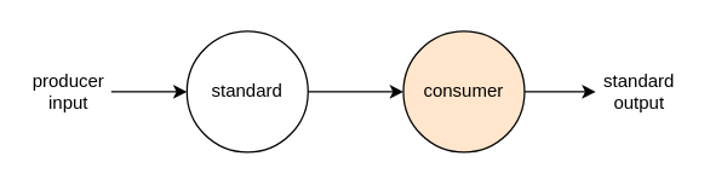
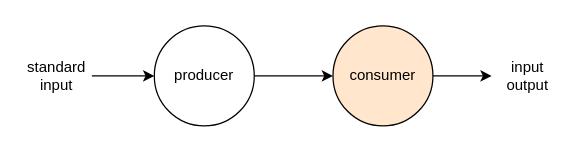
  <mxCell id="0" />
  <mxCell id="1" parent="0" />
  <mxCell id="2" style="edgeStyle=orthogonalEdgeStyle;rounded=0;orthogonalLoop=1;jettySize=auto;html=1;exitX=0;exitY=0.5;exitDx=0;exitDy=0;strokeColor=#000000;startArrow=classic;startFill=1;endArrow=none;endFill=0;" edge="1" parent="1" source="4"><mxGeometry relative="1" as="geometry"><mxPoint x="73" y="60" as="targetPoint" /></mxGeometry></mxCell>
  <mxCell id="3" style="edgeStyle=orthogonalEdgeStyle;rounded=0;orthogonalLoop=1;jettySize=auto;html=1;exitX=1;exitY=0.5;exitDx=0;exitDy=0;entryX=0;entryY=0.5;entryDx=0;entryDy=0;" edge="1" parent="1" source="4" target="6"><mxGeometry relative="1" as="geometry"><mxPoint x="213" y="60" as="targetPoint" /></mxGeometry></mxCell>
- <mxCell id="4" value="standard" style="ellipse;whiteSpace=wrap;html=1;aspect=fixed;" vertex="1" parent="1"><mxGeometry x="123" y="20" width="80" height="80" as="geometry" /></mxCell>
+ <mxCell id="4" value="producer" style="ellipse;whiteSpace=wrap;html=1;aspect=fixed;" vertex="1" parent="1"><mxGeometry x="123" y="20" width="80" height="80" as="geometry" /></mxCell>
  <mxCell id="5" style="edgeStyle=orthogonalEdgeStyle;rounded=0;orthogonalLoop=1;jettySize=auto;html=1;exitX=1;exitY=0.5;exitDx=0;exitDy=0;" edge="1" parent="1" source="6"><mxGeometry relative="1" as="geometry"><mxPoint x="393" y="60" as="targetPoint" /></mxGeometry></mxCell>
  <mxCell id="6" value="consumer" style="ellipse;whiteSpace=wrap;html=1;aspect=fixed;fillColor=#ffe6cc;" vertex="1" parent="1"><mxGeometry x="266" y="20" width="80" height="80" as="geometry" /></mxCell>
- <mxCell id="7" value="producer&lt;br&gt;input" style="text;html=1;strokeColor=none;fillColor=none;align=center;verticalAlign=middle;whiteSpace=wrap;rounded=0;" vertex="1" parent="1"><mxGeometry x="20" y="45" width="50" height="30" as="geometry" /></mxCell>
- <mxCell id="8" value="standard&lt;br&gt;output" style="text;html=1;strokeColor=none;fillColor=none;align=center;verticalAlign=middle;whiteSpace=wrap;rounded=0;" vertex="1" parent="1"><mxGeometry x="397" y="45" width="50" height="30" as="geometry" /></mxCell>
+ <mxCell id="7" value="standard&lt;br&gt;input" style="text;html=1;strokeColor=none;fillColor=none;align=center;verticalAlign=middle;whiteSpace=wrap;rounded=0;" vertex="1" parent="1"><mxGeometry x="20" y="45" width="50" height="30" as="geometry" /></mxCell>
+ <mxCell id="8" value="input&lt;br&gt;output" style="text;html=1;strokeColor=none;fillColor=none;align=center;verticalAlign=middle;whiteSpace=wrap;rounded=0;" vertex="1" parent="1"><mxGeometry x="397" y="45" width="50" height="30" as="geometry" /></mxCell>
